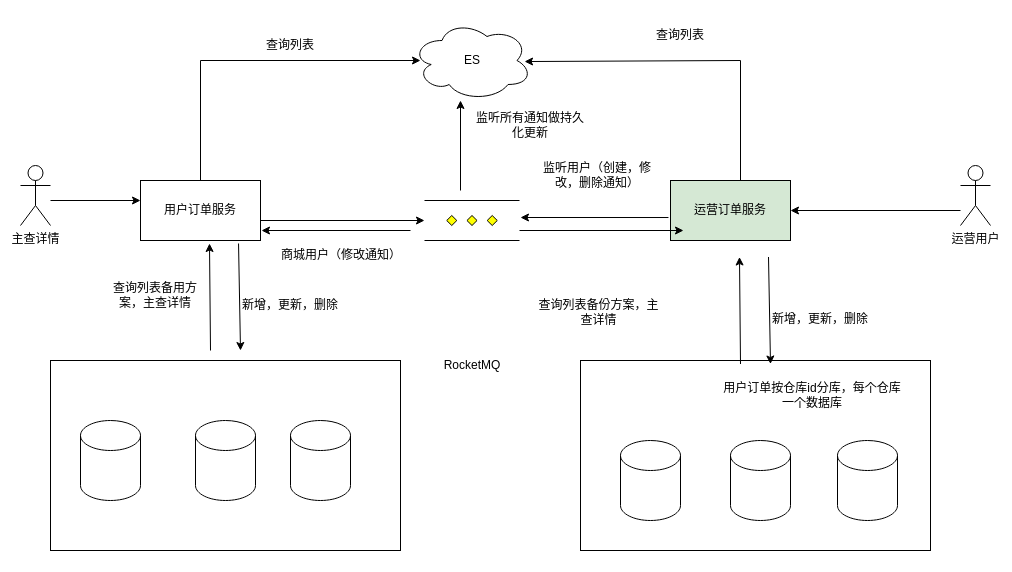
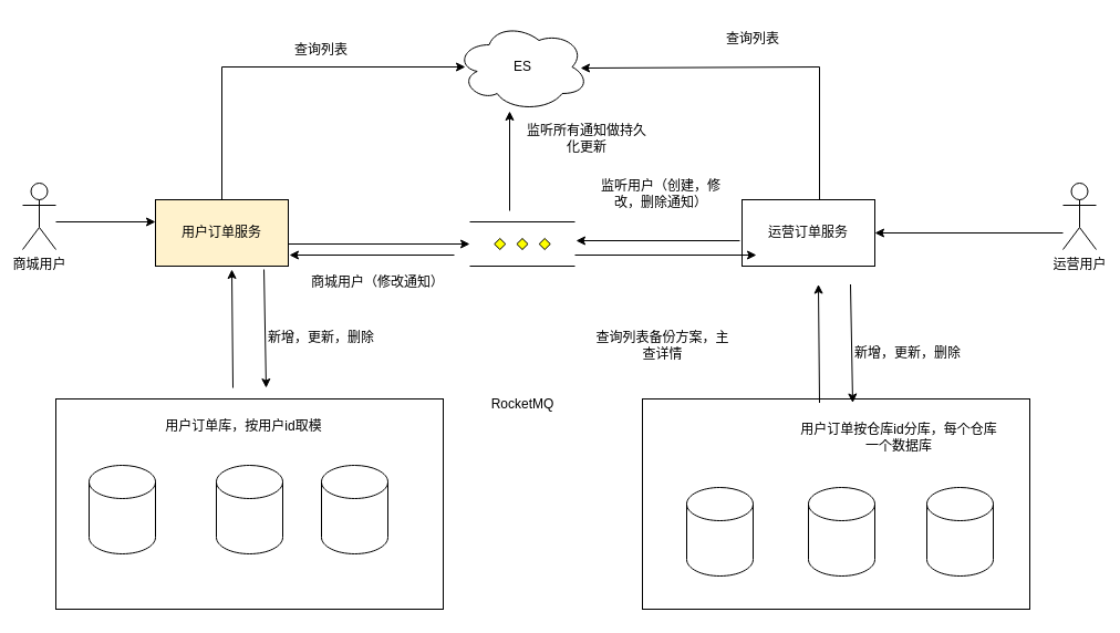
  <mxCell id="0" />
  <mxCell id="1" parent="0" />
  <mxCell id="2" value="" style="rounded=0;whiteSpace=wrap;html=1;" vertex="1" parent="1"><mxGeometry x="580" y="360" width="350" height="190" as="geometry" /></mxCell>
  <mxCell id="3" value="" style="rounded=0;whiteSpace=wrap;html=1;" vertex="1" parent="1"><mxGeometry x="50" y="360" width="350" height="190" as="geometry" /></mxCell>
- <mxCell id="4" value="用户订单服务" style="rounded=0;whiteSpace=wrap;html=1;" vertex="1" parent="1"><mxGeometry x="140" y="180" width="120" height="60" as="geometry" /></mxCell>
- <mxCell id="5" value="运营订单服务" style="rounded=0;whiteSpace=wrap;html=1;fillColor=#d5e8d4;" vertex="1" parent="1"><mxGeometry x="670" y="180" width="120" height="60" as="geometry" /></mxCell>
- <mxCell id="6" value="主查详情" style="shape=umlActor;verticalLabelPosition=bottom;verticalAlign=top;html=1;outlineConnect=0;" vertex="1" parent="1"><mxGeometry x="20" y="165" width="30" height="60" as="geometry" /></mxCell>
+ <mxCell id="4" value="用户订单服务" style="rounded=0;whiteSpace=wrap;html=1;fillColor=#fff2cc;" vertex="1" parent="1"><mxGeometry x="140" y="180" width="120" height="60" as="geometry" /></mxCell>
+ <mxCell id="5" value="运营订单服务" style="rounded=0;whiteSpace=wrap;html=1;" vertex="1" parent="1"><mxGeometry x="670" y="180" width="120" height="60" as="geometry" /></mxCell>
+ <mxCell id="6" value="商城用户" style="shape=umlActor;verticalLabelPosition=bottom;verticalAlign=top;html=1;outlineConnect=0;" vertex="1" parent="1"><mxGeometry x="20" y="165" width="30" height="60" as="geometry" /></mxCell>
  <mxCell id="7" value="" style="verticalLabelPosition=bottom;verticalAlign=top;html=1;shape=mxgraph.flowchart.parallel_mode;pointerEvents=1" vertex="1" parent="1"><mxGeometry x="424" y="200" width="95" height="40" as="geometry" /></mxCell>
  <mxCell id="8" value="RocketMQ" style="text;html=1;strokeColor=none;fillColor=none;align=center;verticalAlign=middle;whiteSpace=wrap;rounded=0;" vertex="1" parent="1"><mxGeometry x="441.5" y="350" width="60" height="30" as="geometry" /></mxCell>
  <mxCell id="9" value="" style="endArrow=classic;html=1;rounded=0;" edge="1" parent="1" target="7"><mxGeometry width="50" height="50" relative="1" as="geometry"><mxPoint x="260" y="220" as="sourcePoint" /><mxPoint x="310" y="170" as="targetPoint" /></mxGeometry></mxCell>
  <mxCell id="10" value="" style="endArrow=classic;html=1;rounded=0;exitX=-0.017;exitY=0.617;exitDx=0;exitDy=0;exitPerimeter=0;" edge="1" parent="1" source="5"><mxGeometry width="50" height="50" relative="1" as="geometry"><mxPoint x="530" y="260" as="sourcePoint" /><mxPoint x="520" y="217" as="targetPoint" /></mxGeometry></mxCell>
  <mxCell id="11" value="" style="shape=cylinder3;whiteSpace=wrap;html=1;boundedLbl=1;backgroundOutline=1;size=15;" vertex="1" parent="1"><mxGeometry x="195" y="420" width="60" height="80" as="geometry" /></mxCell>
  <mxCell id="12" value="" style="shape=cylinder3;whiteSpace=wrap;html=1;boundedLbl=1;backgroundOutline=1;size=15;" vertex="1" parent="1"><mxGeometry x="290" y="420" width="60" height="80" as="geometry" /></mxCell>
  <mxCell id="13" value="" style="shape=cylinder3;whiteSpace=wrap;html=1;boundedLbl=1;backgroundOutline=1;size=15;" vertex="1" parent="1"><mxGeometry x="80" y="420" width="60" height="80" as="geometry" /></mxCell>
  <mxCell id="14" value="" style="shape=cylinder3;whiteSpace=wrap;html=1;boundedLbl=1;backgroundOutline=1;size=15;" vertex="1" parent="1"><mxGeometry x="730" y="440" width="60" height="80" as="geometry" /></mxCell>
  <mxCell id="15" value="" style="shape=cylinder3;whiteSpace=wrap;html=1;boundedLbl=1;backgroundOutline=1;size=15;" vertex="1" parent="1"><mxGeometry x="837" y="440" width="60" height="80" as="geometry" /></mxCell>
  <mxCell id="16" value="" style="shape=cylinder3;whiteSpace=wrap;html=1;boundedLbl=1;backgroundOutline=1;size=15;" vertex="1" parent="1"><mxGeometry x="620" y="440" width="60" height="80" as="geometry" /></mxCell>
  <mxCell id="17" value="" style="endArrow=classic;html=1;rounded=0;entryX=0.575;entryY=1.05;entryDx=0;entryDy=0;entryPerimeter=0;" edge="1" parent="1" target="4"><mxGeometry width="50" height="50" relative="1" as="geometry"><mxPoint x="210" y="350" as="sourcePoint" /><mxPoint x="330" y="250" as="targetPoint" /></mxGeometry></mxCell>
+ <mxCell id="18" value="用户订单库，按用户id取模" style="text;html=1;strokeColor=none;fillColor=none;align=center;verticalAlign=middle;whiteSpace=wrap;rounded=0;" vertex="1" parent="1"><mxGeometry x="130" y="370" width="180" height="30" as="geometry" /></mxCell>
  <mxCell id="19" value="用户订单按仓库id分库，每个仓库一个数据库" style="text;html=1;strokeColor=none;fillColor=none;align=center;verticalAlign=middle;whiteSpace=wrap;rounded=0;" vertex="1" parent="1"><mxGeometry x="722" y="380" width="180" height="30" as="geometry" /></mxCell>
  <mxCell id="20" value="监听用户（创建，修改，删除通知）" style="text;html=1;strokeColor=none;fillColor=none;align=center;verticalAlign=middle;whiteSpace=wrap;rounded=0;" vertex="1" parent="1"><mxGeometry x="537" y="160" width="120" height="30" as="geometry" /></mxCell>
- <mxCell id="21" value="查询列表备用方案，主查详情" style="text;html=1;strokeColor=none;fillColor=none;align=center;verticalAlign=middle;whiteSpace=wrap;rounded=0;" vertex="1" parent="1"><mxGeometry x="110" y="280" width="90" height="30" as="geometry" /></mxCell>
  <mxCell id="22" value="" style="endArrow=classic;html=1;rounded=0;exitX=0.817;exitY=1.05;exitDx=0;exitDy=0;exitPerimeter=0;" edge="1" parent="1" source="4"><mxGeometry width="50" height="50" relative="1" as="geometry"><mxPoint x="290" y="320" as="sourcePoint" /><mxPoint x="240" y="350" as="targetPoint" /></mxGeometry></mxCell>
  <mxCell id="23" value="新增，更新，删除" style="text;html=1;strokeColor=none;fillColor=none;align=center;verticalAlign=middle;whiteSpace=wrap;rounded=0;" vertex="1" parent="1"><mxGeometry x="240" y="290" width="100" height="30" as="geometry" /></mxCell>
  <mxCell id="24" value="" style="endArrow=classic;html=1;rounded=0;entryX=0.575;entryY=1.05;entryDx=0;entryDy=0;entryPerimeter=0;" edge="1" parent="1"><mxGeometry width="50" height="50" relative="1" as="geometry"><mxPoint x="740" y="363.5" as="sourcePoint" /><mxPoint x="739" y="256.5" as="targetPoint" /></mxGeometry></mxCell>
  <mxCell id="25" value="" style="endArrow=classic;html=1;rounded=0;exitX=0.817;exitY=1.05;exitDx=0;exitDy=0;exitPerimeter=0;" edge="1" parent="1"><mxGeometry width="50" height="50" relative="1" as="geometry"><mxPoint x="768" y="256.5" as="sourcePoint" /><mxPoint x="770" y="363.5" as="targetPoint" /></mxGeometry></mxCell>
  <mxCell id="26" value="新增，更新，删除" style="text;html=1;strokeColor=none;fillColor=none;align=center;verticalAlign=middle;whiteSpace=wrap;rounded=0;" vertex="1" parent="1"><mxGeometry x="770" y="303.5" width="100" height="30" as="geometry" /></mxCell>
  <mxCell id="27" value="查询列表备份方案，主查详情" style="text;html=1;strokeColor=none;fillColor=none;align=center;verticalAlign=middle;whiteSpace=wrap;rounded=0;" vertex="1" parent="1"><mxGeometry x="535" y="290" width="127" height="44" as="geometry" /></mxCell>
  <mxCell id="28" value="" style="endArrow=classic;html=1;rounded=0;entryX=1;entryY=0.5;entryDx=0;entryDy=0;entryPerimeter=0;" edge="1" parent="1"><mxGeometry width="50" height="50" relative="1" as="geometry"><mxPoint x="410" y="230" as="sourcePoint" /><mxPoint x="261" y="230" as="targetPoint" /></mxGeometry></mxCell>
  <mxCell id="29" value="" style="endArrow=classic;html=1;rounded=0;" edge="1" parent="1"><mxGeometry width="50" height="50" relative="1" as="geometry"><mxPoint x="519" y="230" as="sourcePoint" /><mxPoint x="683" y="230" as="targetPoint" /></mxGeometry></mxCell>
  <mxCell id="30" value="商城用户（修改通知）" style="text;html=1;strokeColor=none;fillColor=none;align=center;verticalAlign=middle;whiteSpace=wrap;rounded=0;" vertex="1" parent="1"><mxGeometry x="280" y="240" width="120" height="30" as="geometry" /></mxCell>
  <mxCell id="31" value="ES" style="ellipse;shape=cloud;whiteSpace=wrap;html=1;" vertex="1" parent="1"><mxGeometry x="411.5" y="20" width="120" height="80" as="geometry" /></mxCell>
  <mxCell id="32" value="" style="endArrow=classic;html=1;rounded=0;" edge="1" parent="1"><mxGeometry width="50" height="50" relative="1" as="geometry"><mxPoint x="460" y="190" as="sourcePoint" /><mxPoint x="460" y="100" as="targetPoint" /></mxGeometry></mxCell>
  <mxCell id="33" value="监听所有通知做持久化更新" style="text;html=1;strokeColor=none;fillColor=none;align=center;verticalAlign=middle;whiteSpace=wrap;rounded=0;" vertex="1" parent="1"><mxGeometry x="470" y="110" width="120" height="30" as="geometry" /></mxCell>
  <mxCell id="34" value="运营用户" style="shape=umlActor;verticalLabelPosition=bottom;verticalAlign=top;html=1;outlineConnect=0;" vertex="1" parent="1"><mxGeometry x="960" y="165" width="30" height="60" as="geometry" /></mxCell>
  <mxCell id="35" value="查询列表" style="text;html=1;strokeColor=none;fillColor=none;align=center;verticalAlign=middle;whiteSpace=wrap;rounded=0;" vertex="1" parent="1"><mxGeometry x="260" y="30" width="60" height="30" as="geometry" /></mxCell>
  <mxCell id="36" value="查询列表" style="text;html=1;strokeColor=none;fillColor=none;align=center;verticalAlign=middle;whiteSpace=wrap;rounded=0;" vertex="1" parent="1"><mxGeometry x="650" y="20" width="60" height="30" as="geometry" /></mxCell>
  <mxCell id="37" value="" style="endArrow=classic;html=1;rounded=0;entryX=1;entryY=0.5;entryDx=0;entryDy=0;" edge="1" parent="1" target="5"><mxGeometry width="50" height="50" relative="1" as="geometry"><mxPoint x="960" y="210" as="sourcePoint" /><mxPoint x="910" y="110" as="targetPoint" /></mxGeometry></mxCell>
  <mxCell id="38" value="" style="endArrow=classic;html=1;rounded=0;entryX=0.938;entryY=0.513;entryDx=0;entryDy=0;entryPerimeter=0;" edge="1" parent="1" target="31"><mxGeometry width="50" height="50" relative="1" as="geometry"><mxPoint x="740" y="180" as="sourcePoint" /><mxPoint x="790" y="130" as="targetPoint" /><Array as="points"><mxPoint x="740" y="60" /></Array></mxGeometry></mxCell>
  <mxCell id="39" value="" style="endArrow=classic;html=1;rounded=0;" edge="1" parent="1"><mxGeometry width="50" height="50" relative="1" as="geometry"><mxPoint x="200" y="180" as="sourcePoint" /><mxPoint x="420" y="60" as="targetPoint" /><Array as="points"><mxPoint x="200" y="60" /></Array></mxGeometry></mxCell>
  <mxCell id="40" value="" style="endArrow=classic;html=1;rounded=0;" edge="1" parent="1"><mxGeometry width="50" height="50" relative="1" as="geometry"><mxPoint x="50" y="200" as="sourcePoint" /><mxPoint x="140" y="200" as="targetPoint" /></mxGeometry></mxCell>
